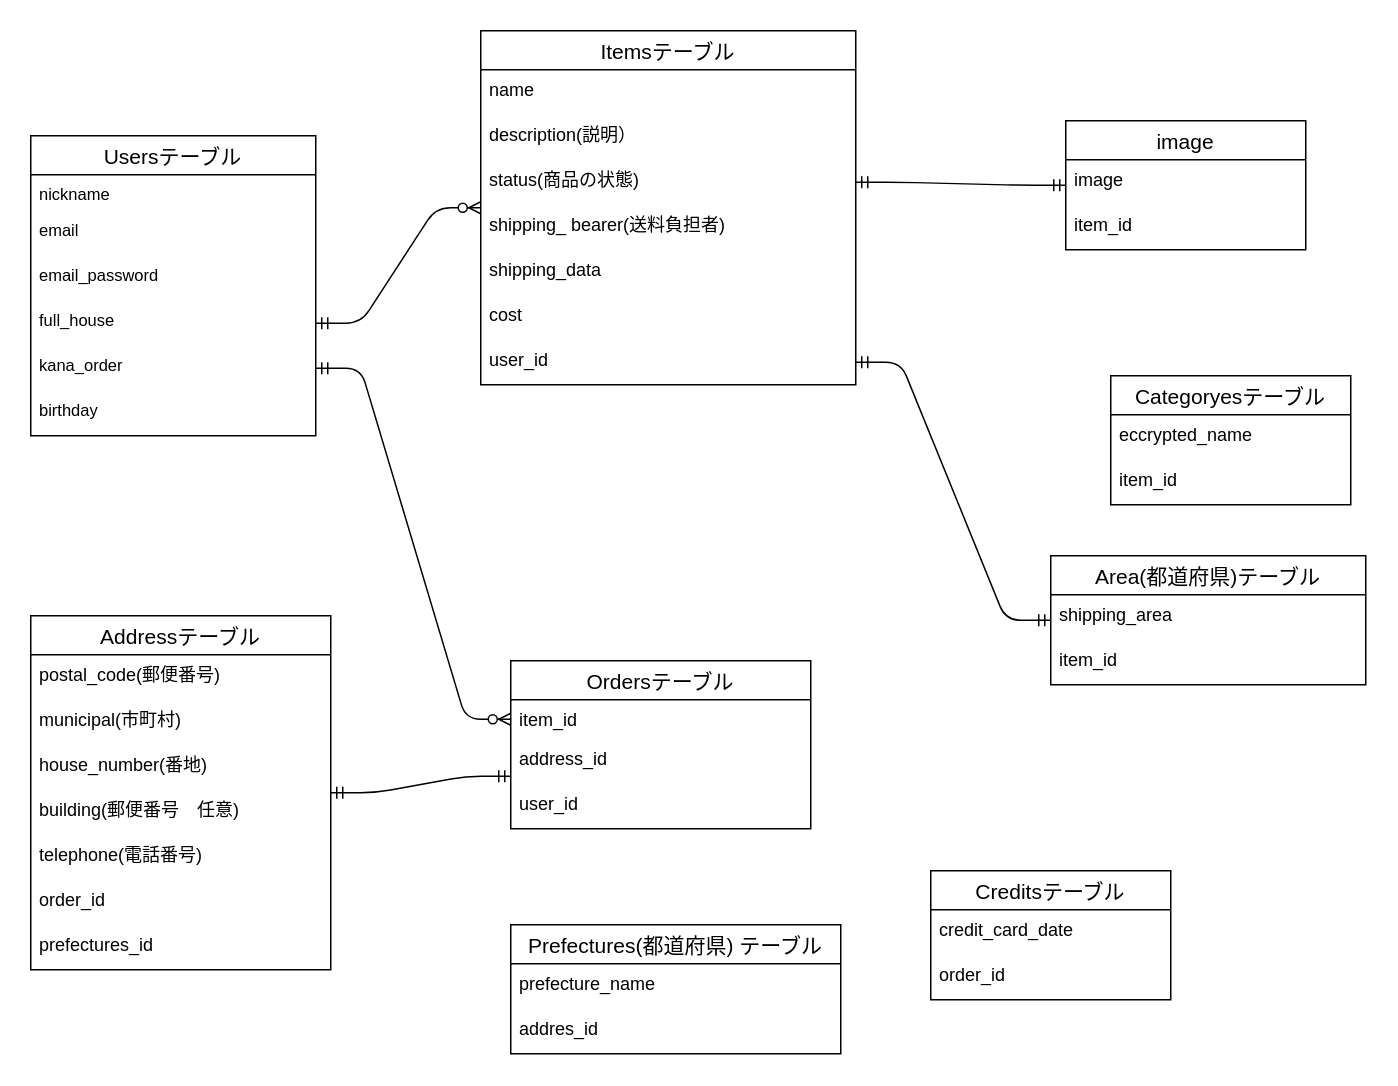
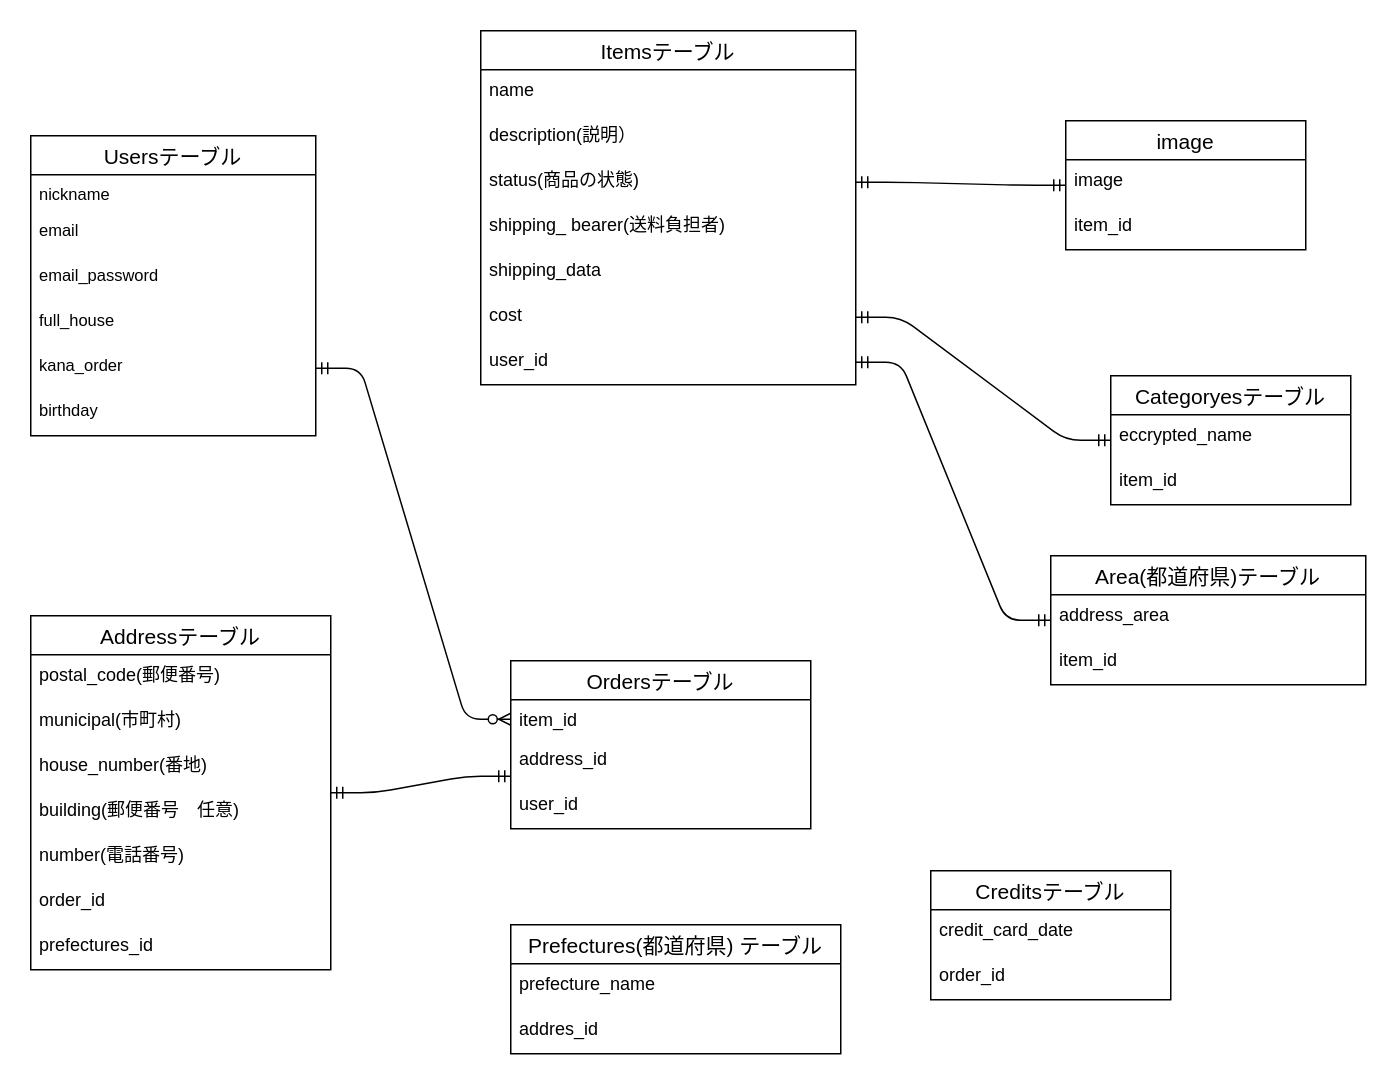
  <mxCell id="0" />
  <mxCell id="1" parent="0" />
  <mxCell id="2" value="Usersテーブル" style="swimlane;fontStyle=0;childLayout=stackLayout;horizontal=1;startSize=26;horizontalStack=0;resizeParent=1;resizeParentMax=0;resizeLast=0;collapsible=1;marginBottom=0;align=center;fontSize=14;" parent="1" vertex="1"><mxGeometry x="20" y="90" width="190" height="200" as="geometry"><mxRectangle width="120" height="26" as="alternateBounds" /></mxGeometry></mxCell>
  <mxCell id="3" value="nickname" style="text;strokeColor=none;fillColor=none;spacingLeft=4;spacingRight=4;overflow=hidden;rotatable=0;points=[[0,0.5],[1,0.5]];portConstraint=eastwest;fontSize=11;" parent="2" vertex="1"><mxGeometry y="26" width="190" height="24" as="geometry" /></mxCell>
  <mxCell id="4" value="email" style="text;strokeColor=none;fillColor=none;spacingLeft=4;spacingRight=4;overflow=hidden;rotatable=0;points=[[0,0.5],[1,0.5]];portConstraint=eastwest;fontSize=11;" parent="2" vertex="1"><mxGeometry y="50" width="190" height="30" as="geometry" /></mxCell>
  <mxCell id="5" value="email_password" style="text;strokeColor=none;fillColor=none;spacingLeft=4;spacingRight=4;overflow=hidden;rotatable=0;points=[[0,0.5],[1,0.5]];portConstraint=eastwest;fontSize=11;" parent="2" vertex="1"><mxGeometry y="80" width="190" height="30" as="geometry" /></mxCell>
  <mxCell id="6" value="full_house" style="text;strokeColor=none;fillColor=none;spacingLeft=4;spacingRight=4;overflow=hidden;rotatable=0;points=[[0,0.5],[1,0.5]];portConstraint=eastwest;fontSize=11;" parent="2" vertex="1"><mxGeometry y="110" width="190" height="30" as="geometry" /></mxCell>
  <mxCell id="7" value="kana_order" style="text;strokeColor=none;fillColor=none;spacingLeft=4;spacingRight=4;overflow=hidden;rotatable=0;points=[[0,0.5],[1,0.5]];portConstraint=eastwest;fontSize=11;" parent="2" vertex="1"><mxGeometry y="140" width="190" height="30" as="geometry" /></mxCell>
  <mxCell id="8" value="birthday" style="text;strokeColor=none;fillColor=none;spacingLeft=4;spacingRight=4;overflow=hidden;rotatable=0;points=[[0,0.5],[1,0.5]];portConstraint=eastwest;fontSize=11;" parent="2" vertex="1"><mxGeometry y="170" width="190" height="30" as="geometry" /></mxCell>
  <mxCell id="9" value="Itemsテーブル" style="swimlane;fontStyle=0;childLayout=stackLayout;horizontal=1;startSize=26;horizontalStack=0;resizeParent=1;resizeParentMax=0;resizeLast=0;collapsible=1;marginBottom=0;align=center;fontSize=14;" parent="1" vertex="1"><mxGeometry x="320" y="20" width="250" height="236" as="geometry" /></mxCell>
  <mxCell id="10" value="name" style="text;strokeColor=none;fillColor=none;spacingLeft=4;spacingRight=4;overflow=hidden;rotatable=0;points=[[0,0.5],[1,0.5]];portConstraint=eastwest;fontSize=12;" parent="9" vertex="1"><mxGeometry y="26" width="250" height="30" as="geometry" /></mxCell>
  <mxCell id="11" value="description(説明）" style="text;strokeColor=none;fillColor=none;spacingLeft=4;spacingRight=4;overflow=hidden;rotatable=0;points=[[0,0.5],[1,0.5]];portConstraint=eastwest;fontSize=12;" parent="9" vertex="1"><mxGeometry y="56" width="250" height="30" as="geometry" /></mxCell>
  <mxCell id="12" value="status(商品の状態)" style="text;strokeColor=none;fillColor=none;spacingLeft=4;spacingRight=4;overflow=hidden;rotatable=0;points=[[0,0.5],[1,0.5]];portConstraint=eastwest;fontSize=12;" parent="9" vertex="1"><mxGeometry y="86" width="250" height="30" as="geometry" /></mxCell>
  <mxCell id="13" value="shipping_ bearer(送料負担者)" style="text;strokeColor=none;fillColor=none;spacingLeft=4;spacingRight=4;overflow=hidden;rotatable=0;points=[[0,0.5],[1,0.5]];portConstraint=eastwest;fontSize=12;" parent="9" vertex="1"><mxGeometry y="116" width="250" height="30" as="geometry" /></mxCell>
  <mxCell id="14" value="shipping_data" style="text;strokeColor=none;fillColor=none;spacingLeft=4;spacingRight=4;overflow=hidden;rotatable=0;points=[[0,0.5],[1,0.5]];portConstraint=eastwest;fontSize=12;" parent="9" vertex="1"><mxGeometry y="146" width="250" height="30" as="geometry" /></mxCell>
  <mxCell id="15" value="cost" style="text;strokeColor=none;fillColor=none;spacingLeft=4;spacingRight=4;overflow=hidden;rotatable=0;points=[[0,0.5],[1,0.5]];portConstraint=eastwest;fontSize=12;" parent="9" vertex="1"><mxGeometry y="176" width="250" height="30" as="geometry" /></mxCell>
  <mxCell id="16" value="user_id" style="text;strokeColor=none;fillColor=none;spacingLeft=4;spacingRight=4;overflow=hidden;rotatable=0;points=[[0,0.5],[1,0.5]];portConstraint=eastwest;fontSize=12;" vertex="1" parent="9"><mxGeometry y="206" width="250" height="30" as="geometry" /></mxCell>
  <mxCell id="17" value="image" style="swimlane;fontStyle=0;childLayout=stackLayout;horizontal=1;startSize=26;horizontalStack=0;resizeParent=1;resizeParentMax=0;resizeLast=0;collapsible=1;marginBottom=0;align=center;fontSize=14;" parent="1" vertex="1"><mxGeometry x="710" y="80" width="160" height="86" as="geometry"><mxRectangle x="640" width="70" height="26" as="alternateBounds" /></mxGeometry></mxCell>
  <mxCell id="18" value="image" style="text;strokeColor=none;fillColor=none;spacingLeft=4;spacingRight=4;overflow=hidden;rotatable=0;points=[[0,0.5],[1,0.5]];portConstraint=eastwest;fontSize=12;" parent="17" vertex="1"><mxGeometry y="26" width="160" height="30" as="geometry" /></mxCell>
  <mxCell id="19" value="item_id" style="text;strokeColor=none;fillColor=none;spacingLeft=4;spacingRight=4;overflow=hidden;rotatable=0;points=[[0,0.5],[1,0.5]];portConstraint=eastwest;fontSize=12;" vertex="1" parent="17"><mxGeometry y="56" width="160" height="30" as="geometry" /></mxCell>
  <mxCell id="20" value="Ordersテーブル" style="swimlane;fontStyle=0;childLayout=stackLayout;horizontal=1;startSize=26;horizontalStack=0;resizeParent=1;resizeParentMax=0;resizeLast=0;collapsible=1;marginBottom=0;align=center;fontSize=14;" parent="1" vertex="1"><mxGeometry x="340" y="440" width="200" height="112" as="geometry"><mxRectangle x="240" y="430" width="120" height="26" as="alternateBounds" /></mxGeometry></mxCell>
  <mxCell id="21" value="item_id" style="text;strokeColor=none;fillColor=none;spacingLeft=4;spacingRight=4;overflow=hidden;rotatable=0;points=[[0,0.5],[1,0.5]];portConstraint=eastwest;fontSize=12;fontStyle=0" parent="20" vertex="1"><mxGeometry y="26" width="200" height="26" as="geometry" /></mxCell>
  <mxCell id="22" value="address_id" style="text;strokeColor=none;fillColor=none;spacingLeft=4;spacingRight=4;overflow=hidden;rotatable=0;points=[[0,0.5],[1,0.5]];portConstraint=eastwest;fontSize=12;fontStyle=0" vertex="1" parent="20"><mxGeometry y="52" width="200" height="30" as="geometry" /></mxCell>
  <mxCell id="23" value="user_id" style="text;strokeColor=none;fillColor=none;spacingLeft=4;spacingRight=4;overflow=hidden;rotatable=0;points=[[0,0.5],[1,0.5]];portConstraint=eastwest;fontSize=12;fontStyle=0" vertex="1" parent="20"><mxGeometry y="82" width="200" height="30" as="geometry" /></mxCell>
  <mxCell id="24" value="" style="edgeStyle=entityRelationEdgeStyle;fontSize=12;html=1;endArrow=ERzeroToMany;startArrow=ERmandOne;verticalAlign=middle;entryX=0;entryY=0.5;entryDx=0;entryDy=0;exitX=1;exitY=0.5;exitDx=0;exitDy=0;" parent="1" edge="1" target="21" source="7"><mxGeometry width="100" height="100" relative="1" as="geometry"><mxPoint x="172" y="52" as="sourcePoint" /><mxPoint x="220" y="480" as="targetPoint" /></mxGeometry></mxCell>
  <mxCell id="25" value="" style="edgeStyle=entityRelationEdgeStyle;fontSize=12;html=1;endArrow=ERmandOne;startArrow=ERmandOne;verticalAlign=middle;" parent="1" source="12" edge="1" target="17"><mxGeometry width="100" height="100" relative="1" as="geometry"><mxPoint x="568.04" y="137.99" as="sourcePoint" /><mxPoint x="620" y="40" as="targetPoint" /></mxGeometry></mxCell>
  <mxCell id="26" value="Categoryesテーブル" style="swimlane;fontStyle=0;childLayout=stackLayout;horizontal=1;startSize=26;horizontalStack=0;resizeParent=1;resizeParentMax=0;resizeLast=0;collapsible=1;marginBottom=0;align=center;fontSize=14;" vertex="1" parent="1"><mxGeometry x="740" y="250" width="160" height="86" as="geometry"><mxRectangle x="570" y="450" width="70" height="26" as="alternateBounds" /></mxGeometry></mxCell>
  <mxCell id="27" value="eccrypted_name" style="text;strokeColor=none;fillColor=none;spacingLeft=4;spacingRight=4;overflow=hidden;rotatable=0;points=[[0,0.5],[1,0.5]];portConstraint=eastwest;fontSize=12;" vertex="1" parent="26"><mxGeometry y="26" width="160" height="30" as="geometry" /></mxCell>
  <mxCell id="28" value="item_id" style="text;strokeColor=none;fillColor=none;spacingLeft=4;spacingRight=4;overflow=hidden;rotatable=0;points=[[0,0.5],[1,0.5]];portConstraint=eastwest;fontSize=12;" vertex="1" parent="26"><mxGeometry y="56" width="160" height="30" as="geometry" /></mxCell>
  <mxCell id="29" value="Addressテーブル" style="swimlane;fontStyle=0;childLayout=stackLayout;horizontal=1;startSize=26;horizontalStack=0;resizeParent=1;resizeParentMax=0;resizeLast=0;collapsible=1;marginBottom=0;align=center;fontSize=14;" vertex="1" parent="1"><mxGeometry x="20" y="410" width="200" height="236" as="geometry"><mxRectangle x="480" y="460" width="120" height="26" as="alternateBounds" /></mxGeometry></mxCell>
  <mxCell id="30" value="postal_code(郵便番号)" style="text;strokeColor=none;fillColor=none;spacingLeft=4;spacingRight=4;overflow=hidden;rotatable=0;points=[[0,0.5],[1,0.5]];portConstraint=eastwest;fontSize=12;" vertex="1" parent="29"><mxGeometry y="26" width="200" height="30" as="geometry" /></mxCell>
  <mxCell id="31" value="municipal(市町村)" style="text;strokeColor=none;fillColor=none;spacingLeft=4;spacingRight=4;overflow=hidden;rotatable=0;points=[[0,0.5],[1,0.5]];portConstraint=eastwest;fontSize=12;" vertex="1" parent="29"><mxGeometry y="56" width="200" height="30" as="geometry" /></mxCell>
  <mxCell id="32" value="house_number(番地)" style="text;strokeColor=none;fillColor=none;spacingLeft=4;spacingRight=4;overflow=hidden;rotatable=0;points=[[0,0.5],[1,0.5]];portConstraint=eastwest;fontSize=12;" vertex="1" parent="29"><mxGeometry y="86" width="200" height="30" as="geometry" /></mxCell>
  <mxCell id="33" value="building(郵便番号　任意)" style="text;strokeColor=none;fillColor=none;spacingLeft=4;spacingRight=4;overflow=hidden;rotatable=0;points=[[0,0.5],[1,0.5]];portConstraint=eastwest;fontSize=12;" vertex="1" parent="29"><mxGeometry y="116" width="200" height="30" as="geometry" /></mxCell>
- <mxCell id="34" value="telephone(電話番号)" style="text;strokeColor=none;fillColor=none;spacingLeft=4;spacingRight=4;overflow=hidden;rotatable=0;points=[[0,0.5],[1,0.5]];portConstraint=eastwest;fontSize=12;" vertex="1" parent="29"><mxGeometry y="146" width="200" height="30" as="geometry" /></mxCell>
+ <mxCell id="34" value="number(電話番号)" style="text;strokeColor=none;fillColor=none;spacingLeft=4;spacingRight=4;overflow=hidden;rotatable=0;points=[[0,0.5],[1,0.5]];portConstraint=eastwest;fontSize=12;" vertex="1" parent="29"><mxGeometry y="146" width="200" height="30" as="geometry" /></mxCell>
  <mxCell id="35" value="order_id" style="text;strokeColor=none;fillColor=none;spacingLeft=4;spacingRight=4;overflow=hidden;rotatable=0;points=[[0,0.5],[1,0.5]];portConstraint=eastwest;fontSize=12;" vertex="1" parent="29"><mxGeometry y="176" width="200" height="30" as="geometry" /></mxCell>
  <mxCell id="36" value="prefectures_id" style="text;strokeColor=none;fillColor=none;spacingLeft=4;spacingRight=4;overflow=hidden;rotatable=0;points=[[0,0.5],[1,0.5]];portConstraint=eastwest;fontSize=12;" vertex="1" parent="29"><mxGeometry y="206" width="200" height="30" as="geometry" /></mxCell>
  <mxCell id="37" value="" style="edgeStyle=entityRelationEdgeStyle;fontSize=12;html=1;endArrow=ERmandOne;startArrow=ERmandOne;" edge="1" parent="1" source="29"><mxGeometry width="100" height="100" relative="1" as="geometry"><mxPoint x="80" y="510" as="sourcePoint" /><mxPoint x="340" y="517" as="targetPoint" /></mxGeometry></mxCell>
- <mxCell id="39" value="" style="edgeStyle=entityRelationEdgeStyle;fontSize=12;html=1;endArrow=ERzeroToMany;startArrow=ERmandOne;exitX=1;exitY=0.5;exitDx=0;exitDy=0;" edge="1" parent="1" source="6" target="9"><mxGeometry width="100" height="100" relative="1" as="geometry"><mxPoint x="270" y="330" as="sourcePoint" /><mxPoint x="370" y="230" as="targetPoint" /></mxGeometry></mxCell>
+ <mxCell id="38" value="" style="edgeStyle=entityRelationEdgeStyle;fontSize=12;html=1;endArrow=ERmandOne;startArrow=ERmandOne;verticalAlign=middle;" edge="1" parent="1" source="15" target="26"><mxGeometry width="100" height="100" relative="1" as="geometry"><mxPoint x="565" y="287.99" as="sourcePoint" /><mxPoint x="616.96" y="190" as="targetPoint" /></mxGeometry></mxCell>
  <mxCell id="40" value="Creditsテーブル" style="swimlane;fontStyle=0;childLayout=stackLayout;horizontal=1;startSize=26;horizontalStack=0;resizeParent=1;resizeParentMax=0;resizeLast=0;collapsible=1;marginBottom=0;align=center;fontSize=14;" vertex="1" parent="1"><mxGeometry x="620" y="580" width="160" height="86" as="geometry" /></mxCell>
  <mxCell id="41" value="credit_card_date" style="text;strokeColor=none;fillColor=none;spacingLeft=4;spacingRight=4;overflow=hidden;rotatable=0;points=[[0,0.5],[1,0.5]];portConstraint=eastwest;fontSize=12;" vertex="1" parent="40"><mxGeometry y="26" width="160" height="30" as="geometry" /></mxCell>
  <mxCell id="42" value="order_id" style="text;strokeColor=none;fillColor=none;spacingLeft=4;spacingRight=4;overflow=hidden;rotatable=0;points=[[0,0.5],[1,0.5]];portConstraint=eastwest;fontSize=12;" vertex="1" parent="40"><mxGeometry y="56" width="160" height="30" as="geometry" /></mxCell>
  <mxCell id="43" value="Prefectures(都道府県) テーブル" style="swimlane;fontStyle=0;childLayout=stackLayout;horizontal=1;startSize=26;horizontalStack=0;resizeParent=1;resizeParentMax=0;resizeLast=0;collapsible=1;marginBottom=0;align=center;fontSize=14;" vertex="1" parent="1"><mxGeometry x="340" y="616" width="220" height="86" as="geometry" /></mxCell>
  <mxCell id="44" value="prefecture_name" style="text;strokeColor=none;fillColor=none;spacingLeft=4;spacingRight=4;overflow=hidden;rotatable=0;points=[[0,0.5],[1,0.5]];portConstraint=eastwest;fontSize=12;" vertex="1" parent="43"><mxGeometry y="26" width="220" height="30" as="geometry" /></mxCell>
  <mxCell id="45" value="addres_id" style="text;strokeColor=none;fillColor=none;spacingLeft=4;spacingRight=4;overflow=hidden;rotatable=0;points=[[0,0.5],[1,0.5]];portConstraint=eastwest;fontSize=12;" vertex="1" parent="43"><mxGeometry y="56" width="220" height="30" as="geometry" /></mxCell>
  <mxCell id="46" value="Area(都道府県)テーブル" style="swimlane;fontStyle=0;childLayout=stackLayout;horizontal=1;startSize=26;horizontalStack=0;resizeParent=1;resizeParentMax=0;resizeLast=0;collapsible=1;marginBottom=0;align=center;fontSize=14;" vertex="1" parent="1"><mxGeometry x="700" y="370" width="210" height="86" as="geometry"><mxRectangle x="570" y="450" width="70" height="26" as="alternateBounds" /></mxGeometry></mxCell>
- <mxCell id="47" value="shipping_area" style="text;strokeColor=none;fillColor=none;spacingLeft=4;spacingRight=4;overflow=hidden;rotatable=0;points=[[0,0.5],[1,0.5]];portConstraint=eastwest;fontSize=12;" vertex="1" parent="46"><mxGeometry y="26" width="210" height="30" as="geometry" /></mxCell>
+ <mxCell id="47" value="address_area" style="text;strokeColor=none;fillColor=none;spacingLeft=4;spacingRight=4;overflow=hidden;rotatable=0;points=[[0,0.5],[1,0.5]];portConstraint=eastwest;fontSize=12;" vertex="1" parent="46"><mxGeometry y="26" width="210" height="30" as="geometry" /></mxCell>
  <mxCell id="48" value="item_id" style="text;strokeColor=none;fillColor=none;spacingLeft=4;spacingRight=4;overflow=hidden;rotatable=0;points=[[0,0.5],[1,0.5]];portConstraint=eastwest;fontSize=12;" vertex="1" parent="46"><mxGeometry y="56" width="210" height="30" as="geometry" /></mxCell>
  <mxCell id="49" value="" style="edgeStyle=entityRelationEdgeStyle;fontSize=12;html=1;endArrow=ERmandOne;startArrow=ERmandOne;verticalAlign=middle;exitX=1;exitY=0.5;exitDx=0;exitDy=0;" edge="1" parent="1" source="16" target="46"><mxGeometry width="100" height="100" relative="1" as="geometry"><mxPoint x="580" y="330" as="sourcePoint" /><mxPoint x="750" y="382" as="targetPoint" /></mxGeometry></mxCell>
